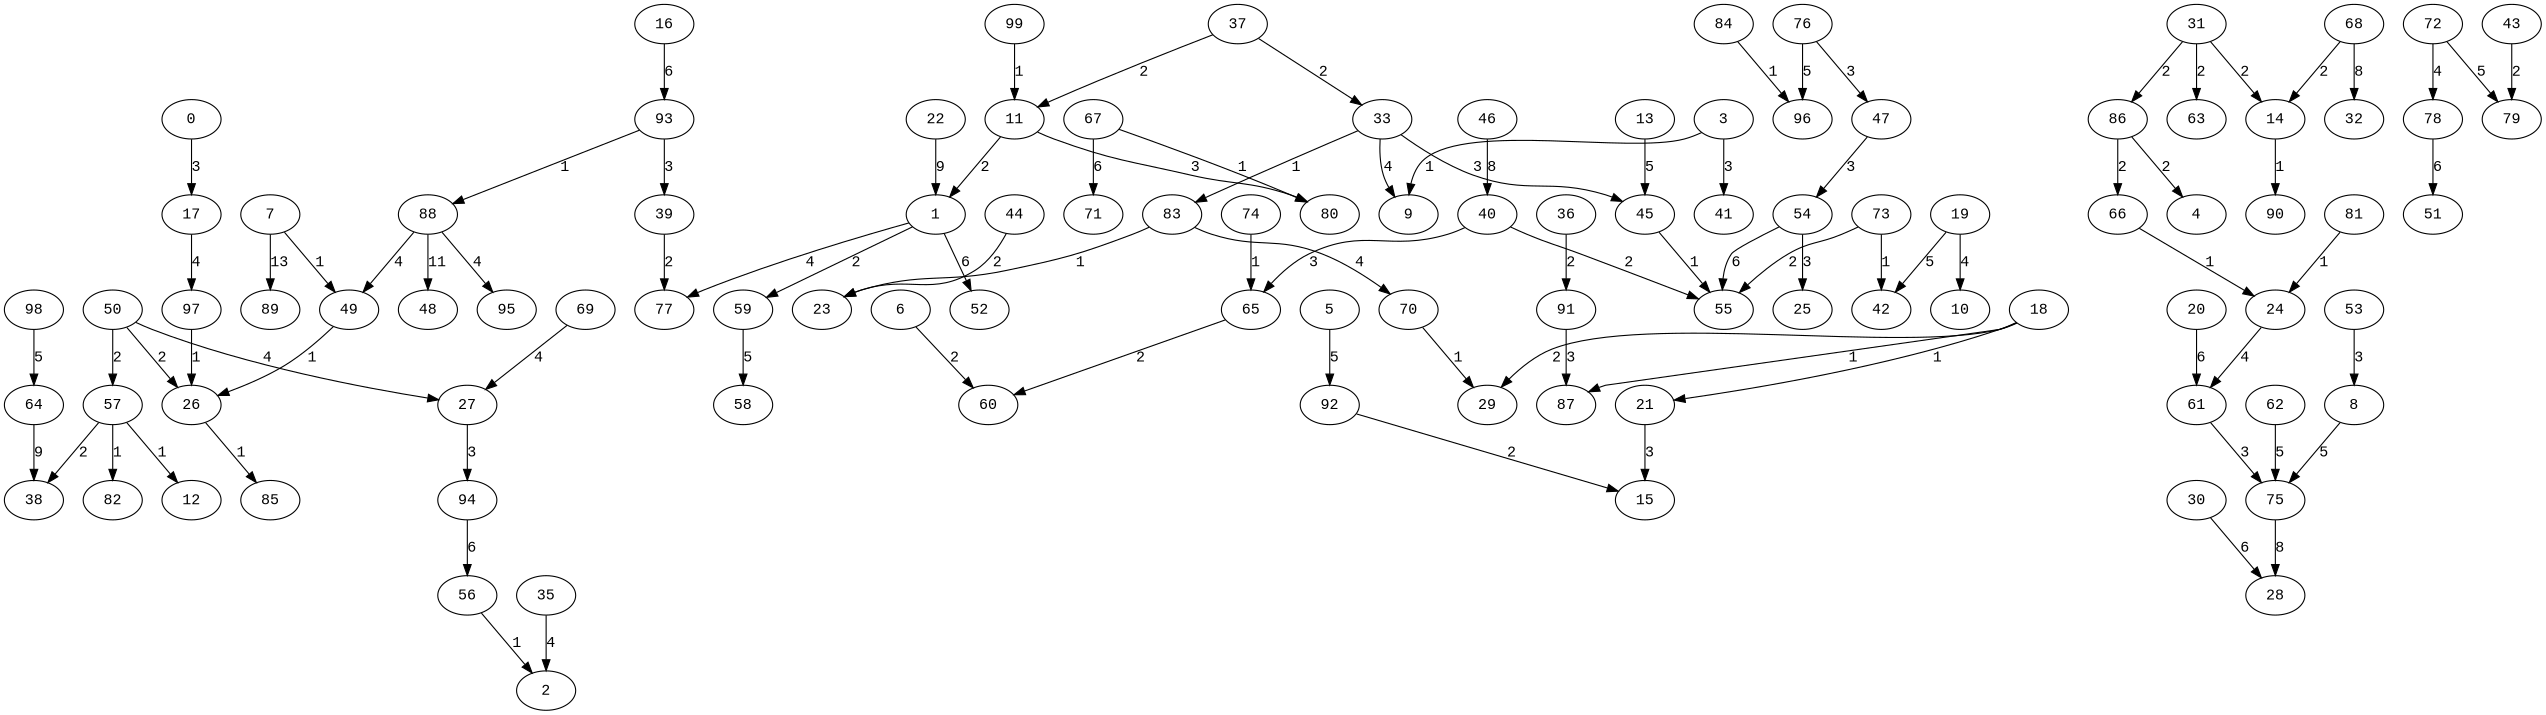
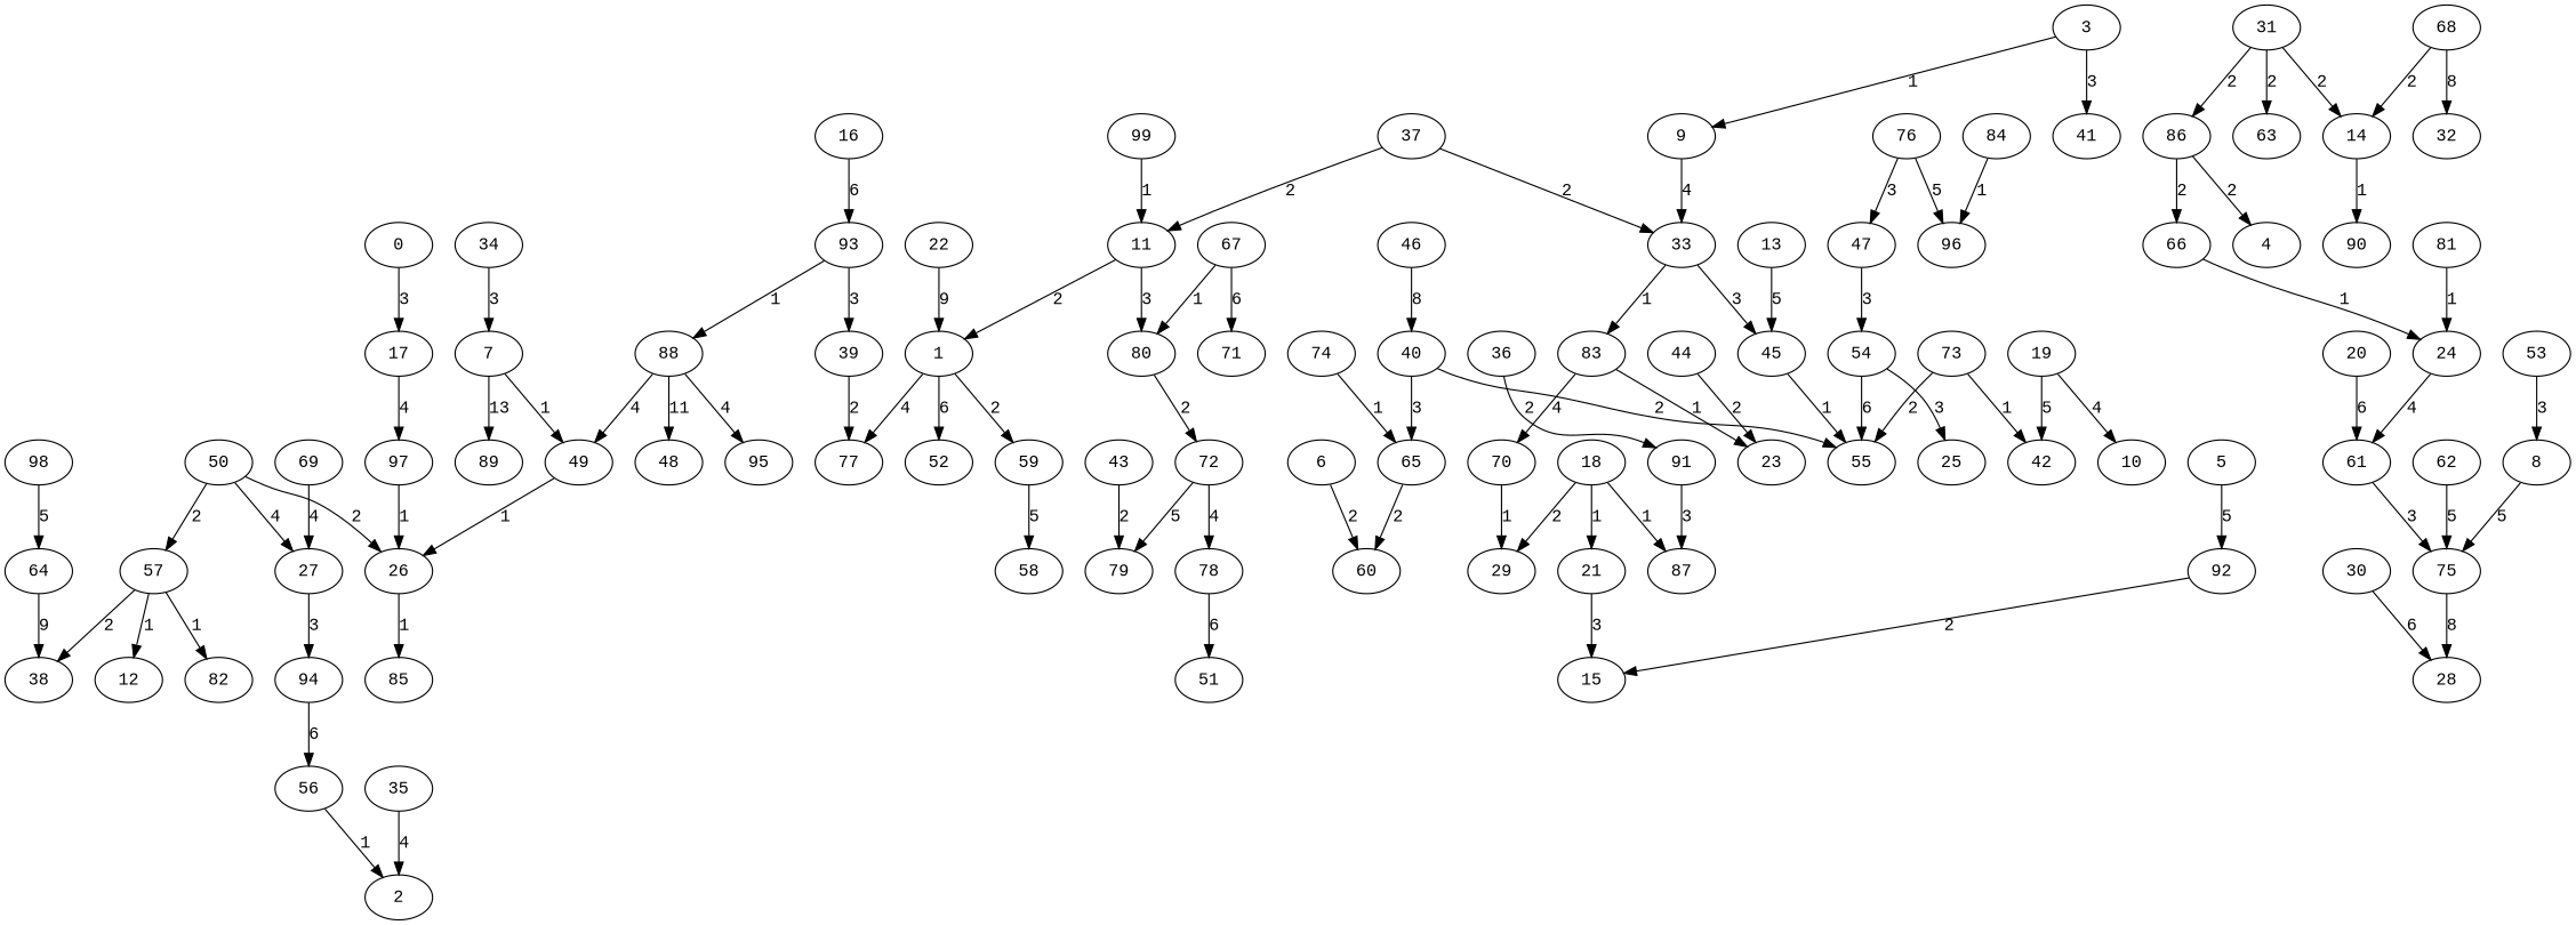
  digraph {
    fontname="Liberation Mono"
    node [fontname="Liberation Mono"]
    edge [fontname="Liberation Mono" weight=2]
    0
    17
    97
    1
    52
    59
    77
    58
    3
    9
    41
    5
    92
    15
    6
    60
    7
    49
    89
    26
    8
    75
    28
    11
    80
    72
    13
    45
    55
    14
    90
    16
    93
    39
    88
    18
    21
    29
    87
    19
    10
    42
    20
    61
    22
    24
    85
    27
    94
    56
    30
    31
    63
    86
    66
    4
    33
    83
    23
    70
+   34
    35
    2
    36
    91
    37
    40
    65
    43
    79
    44
    46
    47
    54
    25
    50
    57
    82
    12
    38
    53
    62
    64
    67
    71
    68
    32
    69
    78
    51
    73
    74
    76
    96
    81
    84
    48
    95
    98
    99
    0 -> 17 [label=3 weight=3]
    17 -> 97 [label=4 weight=4]
    97 -> 26 [label=1 weight=1]
    1 -> 52 [label=6 weight=6]
    1 -> 59 [label=2]
    1 -> 77 [label=4 weight=4]
    59 -> 58 [label=5 weight=5]
    3 -> 9 [label=1 weight=1]
    3 -> 41 [label=3 weight=3]
    5 -> 92 [label=5 weight=5]
    92 -> 15 [label=2]
    6 -> 60 [label=2]
    7 -> 49 [label=1 weight=1]
    7 -> 89 [label=13 weight=13]
    49 -> 26 [label=1 weight=1]
    26 -> 85 [label=1 weight=1]
    8 -> 75 [label=5 weight=5]
    75 -> 28 [label=8 weight=8]
    11 -> 1 [label=2]
    11 -> 80 [label=3 weight=3]
+   80 -> 72 [label=2]
    72 -> 79 [label=5 weight=5]
    72 -> 78 [label=4 weight=4]
    13 -> 45 [label=5 weight=5]
    45 -> 55 [label=1 weight=1]
    14 -> 90 [label=1 weight=1]
    16 -> 93 [label=6 weight=6]
    93 -> 39 [label=3 weight=3]
    93 -> 88 [label=1 weight=1]
    39 -> 77 [label=2]
    88 -> 49 [label=4 weight=4]
    88 -> 48 [label=11 weight=11]
    88 -> 95 [label=4 weight=4]
    18 -> 21 [label=1 weight=1]
    18 -> 29 [label=2]
    18 -> 87 [label=1 weight=1]
    21 -> 15 [label=3 weight=3]
    19 -> 10 [label=4 weight=4]
    19 -> 42 [label=5 weight=5]
    20 -> 61 [label=6 weight=6]
    61 -> 75 [label=3 weight=3]
    22 -> 1 [label=9 weight=9]
    24 -> 61 [label=4 weight=4]
    27 -> 94 [label=3 weight=3]
    94 -> 56 [label=6 weight=6]
    56 -> 2 [label=1 weight=1]
    30 -> 28 [label=6 weight=6]
    31 -> 14 [label=2]
    31 -> 63 [label=2]
    31 -> 86 [label=2]
    86 -> 66 [label=2]
    86 -> 4 [label=2]
    66 -> 24 [label=1 weight=1]
-   33 -> 9 [label=4 weight=4]
+   9 -> 33 [label=4 weight=4]
    33 -> 45 [label=3 weight=3]
    33 -> 83 [label=1 weight=1]
    83 -> 23 [label=1 weight=1]
    83 -> 70 [label=4 weight=4]
    70 -> 29 [label=1 weight=1]
+   34 -> 7 [label=3 weight=3]
    35 -> 2 [label=4 weight=4]
    36 -> 91 [label=2]
    91 -> 87 [label=3 weight=3]
    37 -> 11 [label=2]
    37 -> 33 [label=2]
    40 -> 55 [label=2]
    40 -> 65 [label=3 weight=3]
    65 -> 60 [label=2]
    43 -> 79 [label=2]
    44 -> 23 [label=2]
    46 -> 40 [label=8 weight=8]
    47 -> 54 [label=3 weight=3]
    54 -> 55 [label=6 weight=6]
    54 -> 25 [label=3 weight=3]
    50 -> 26 [label=2]
    50 -> 27 [label=4 weight=4]
    50 -> 57 [label=2]
    57 -> 82 [label=1 weight=1]
    57 -> 12 [label=1 weight=1]
    57 -> 38 [label=2]
    53 -> 8 [label=3 weight=3]
    62 -> 75 [label=5 weight=5]
    64 -> 38 [label=9 weight=3]
    67 -> 80 [label=1 weight=1]
    67 -> 71 [label=6 weight=6]
    68 -> 14 [label=2]
    68 -> 32 [label=8 weight=8]
    69 -> 27 [label=4 weight=4]
    78 -> 51 [label=6 weight=6]
    73 -> 55 [label=2]
    73 -> 42 [label=1 weight=1]
    74 -> 65 [label=1 weight=1]
    76 -> 47 [label=3 weight=3]
    76 -> 96 [label=5 weight=5]
    81 -> 24 [label=1 weight=1]
    84 -> 96 [label=1 weight=1]
    98 -> 64 [label=5 weight=5]
    99 -> 11 [label=1 weight=1]
  }
